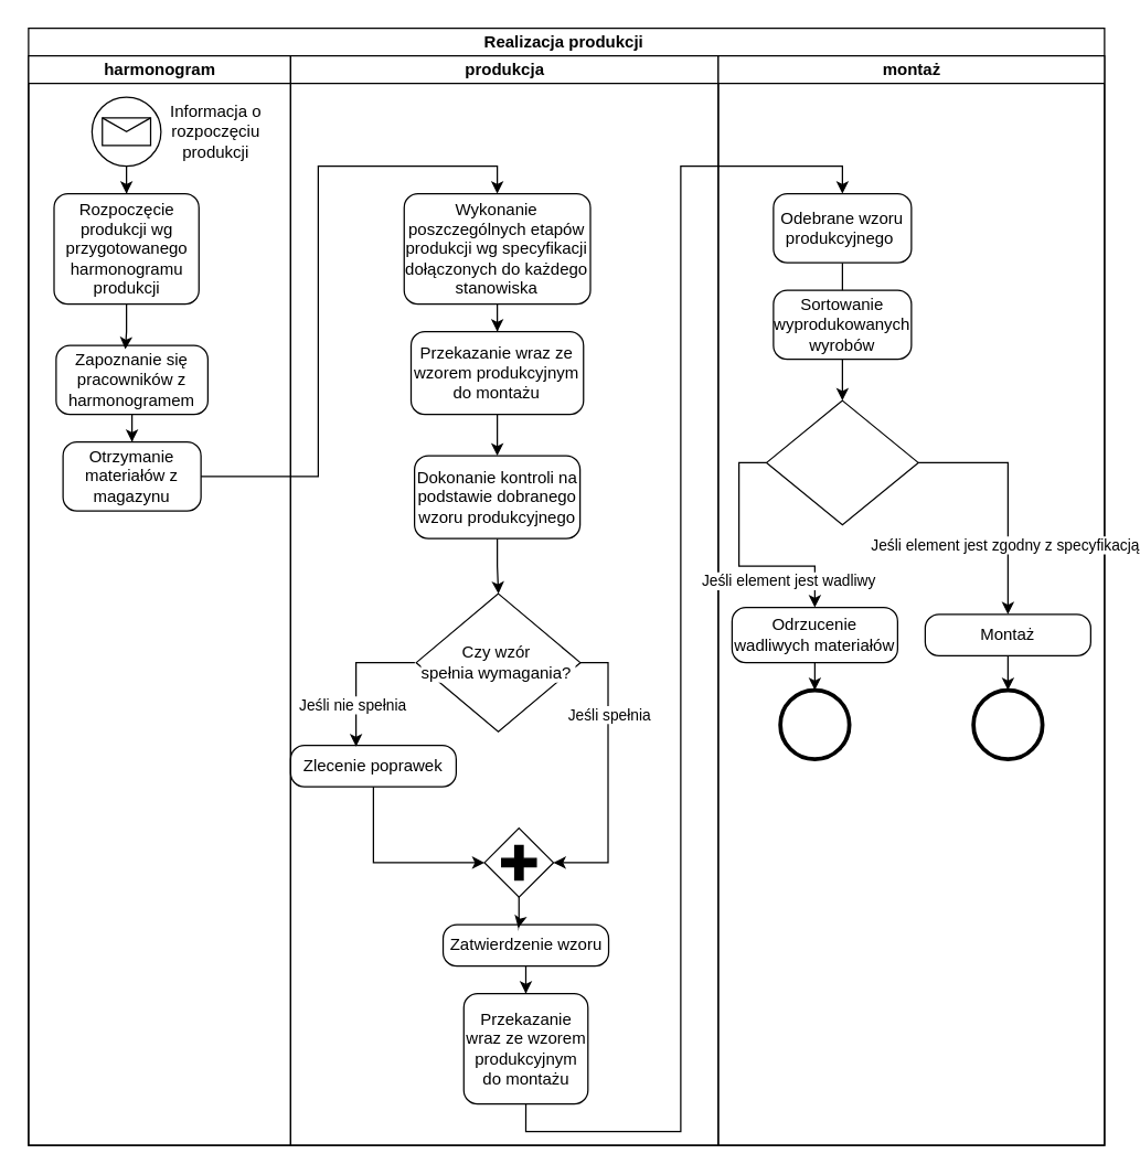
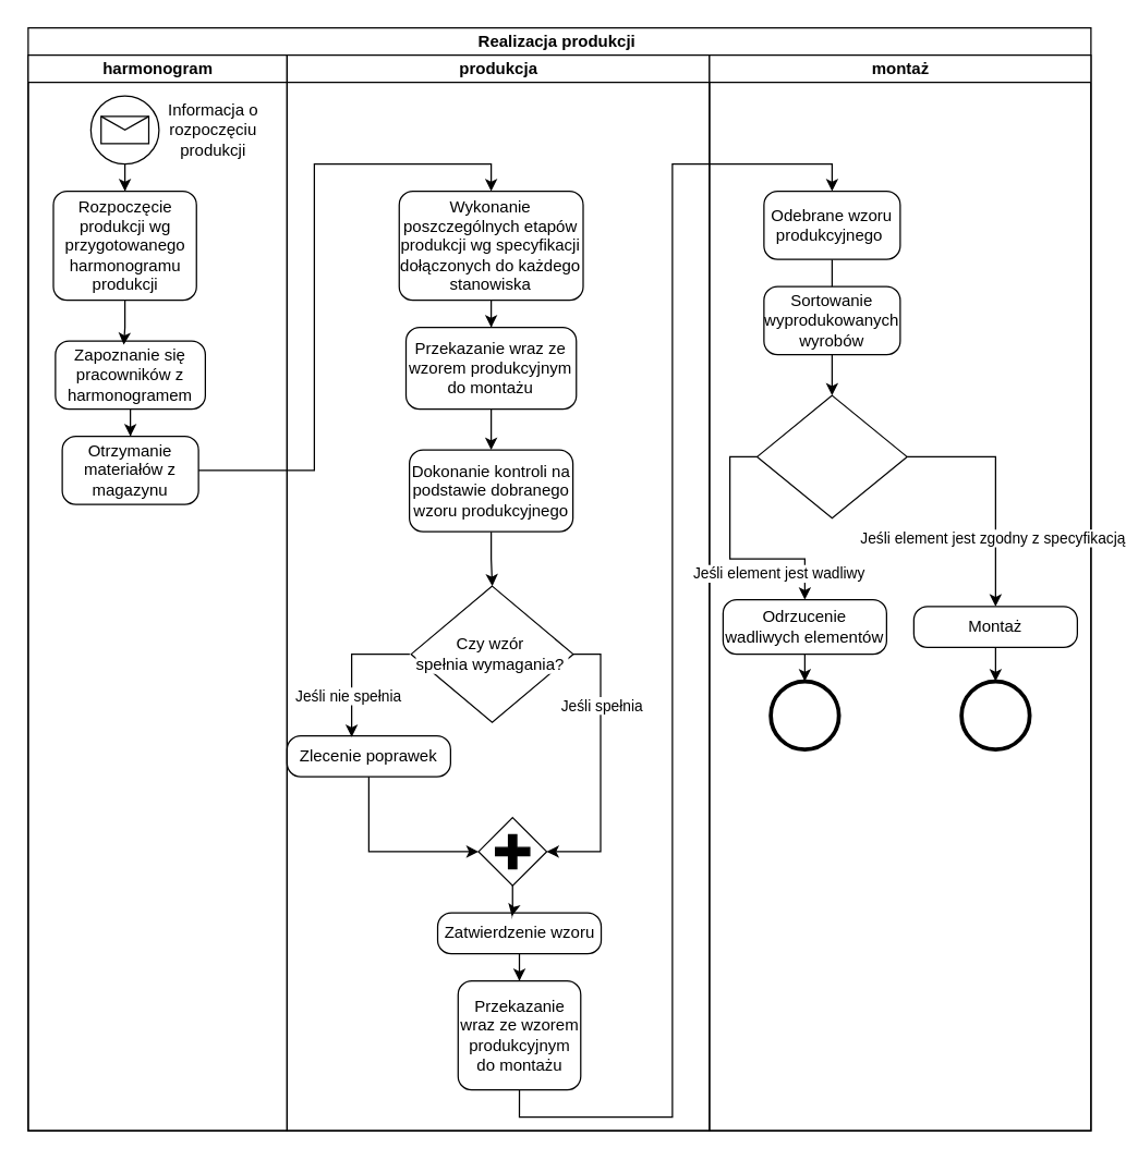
  <mxCell id="0" />
  <mxCell id="1" parent="0" />
  <mxCell id="2" value="Realizacja produkcji&amp;nbsp;" style="swimlane;html=1;childLayout=stackLayout;resizeParent=1;resizeParentMax=0;startSize=20;whiteSpace=wrap;" vertex="1" parent="1"><mxGeometry x="20" y="20" width="780" height="810" as="geometry" /></mxCell>
  <mxCell id="3" value="harmonogram" style="swimlane;html=1;startSize=20;" vertex="1" parent="2"><mxGeometry y="20" width="190" height="790" as="geometry" /></mxCell>
  <mxCell id="4" value="" style="points=[[0.145,0.145,0],[0.5,0,0],[0.855,0.145,0],[1,0.5,0],[0.855,0.855,0],[0.5,1,0],[0.145,0.855,0],[0,0.5,0]];shape=mxgraph.bpmn.event;html=1;verticalLabelPosition=bottom;labelBackgroundColor=#ffffff;verticalAlign=top;align=center;perimeter=ellipsePerimeter;outlineConnect=0;aspect=fixed;outline=standard;symbol=message;" vertex="1" parent="3"><mxGeometry x="46" y="30" width="50" height="50" as="geometry" /></mxCell>
  <mxCell id="5" value="Informacja o rozpoczęciu produkcji" style="text;html=1;strokeColor=none;fillColor=none;align=center;verticalAlign=middle;whiteSpace=wrap;rounded=0;" vertex="1" parent="3"><mxGeometry x="96" y="40" width="80" height="30" as="geometry" /></mxCell>
  <mxCell id="6" value="Rozpoczęcie produkcji wg przygotowanego harmonogramu produkcji" style="points=[[0.25,0,0],[0.5,0,0],[0.75,0,0],[1,0.25,0],[1,0.5,0],[1,0.75,0],[0.75,1,0],[0.5,1,0],[0.25,1,0],[0,0.75,0],[0,0.5,0],[0,0.25,0]];shape=mxgraph.bpmn.task;whiteSpace=wrap;rectStyle=rounded;size=10;html=1;container=1;expand=0;collapsible=0;taskMarker=abstract;" vertex="1" parent="3"><mxGeometry x="18.5" y="100" width="105" height="80" as="geometry" /></mxCell>
  <mxCell id="7" style="edgeStyle=orthogonalEdgeStyle;rounded=0;orthogonalLoop=1;jettySize=auto;html=1;entryX=0.5;entryY=0;entryDx=0;entryDy=0;entryPerimeter=0;" edge="1" parent="3" source="4" target="6"><mxGeometry relative="1" as="geometry" /></mxCell>
  <mxCell id="8" value="Zapoznanie się pracowników z harmonogramem" style="points=[[0.25,0,0],[0.5,0,0],[0.75,0,0],[1,0.25,0],[1,0.5,0],[1,0.75,0],[0.75,1,0],[0.5,1,0],[0.25,1,0],[0,0.75,0],[0,0.5,0],[0,0.25,0]];shape=mxgraph.bpmn.task;whiteSpace=wrap;rectStyle=rounded;size=10;html=1;container=1;expand=0;collapsible=0;taskMarker=abstract;" vertex="1" parent="3"><mxGeometry x="20" y="210" width="110" height="50" as="geometry" /></mxCell>
  <mxCell id="9" style="edgeStyle=orthogonalEdgeStyle;rounded=0;orthogonalLoop=1;jettySize=auto;html=1;entryX=0.456;entryY=0.056;entryDx=0;entryDy=0;entryPerimeter=0;" edge="1" parent="3" source="6" target="8"><mxGeometry relative="1" as="geometry" /></mxCell>
  <mxCell id="10" value="Otrzymanie materiałów z magazynu" style="points=[[0.25,0,0],[0.5,0,0],[0.75,0,0],[1,0.25,0],[1,0.5,0],[1,0.75,0],[0.75,1,0],[0.5,1,0],[0.25,1,0],[0,0.75,0],[0,0.5,0],[0,0.25,0]];shape=mxgraph.bpmn.task;whiteSpace=wrap;rectStyle=rounded;size=10;html=1;container=1;expand=0;collapsible=0;taskMarker=abstract;" vertex="1" parent="3"><mxGeometry x="25" y="280" width="100" height="50" as="geometry" /></mxCell>
  <mxCell id="11" style="edgeStyle=orthogonalEdgeStyle;rounded=0;orthogonalLoop=1;jettySize=auto;html=1;entryX=0.5;entryY=0;entryDx=0;entryDy=0;entryPerimeter=0;" edge="1" parent="3" source="8" target="10"><mxGeometry relative="1" as="geometry" /></mxCell>
  <mxCell id="12" value="produkcja" style="swimlane;html=1;startSize=20;" vertex="1" parent="2"><mxGeometry x="190" y="20" width="310" height="790" as="geometry" /></mxCell>
  <mxCell id="13" style="edgeStyle=orthogonalEdgeStyle;rounded=0;orthogonalLoop=1;jettySize=auto;html=1;" edge="1" parent="12" source="14" target="16"><mxGeometry relative="1" as="geometry" /></mxCell>
  <mxCell id="14" value="Wykonanie poszczególnych etapów produkcji wg specyfikacji dołączonych do każdego stanowiska" style="points=[[0.25,0,0],[0.5,0,0],[0.75,0,0],[1,0.25,0],[1,0.5,0],[1,0.75,0],[0.75,1,0],[0.5,1,0],[0.25,1,0],[0,0.75,0],[0,0.5,0],[0,0.25,0]];shape=mxgraph.bpmn.task;whiteSpace=wrap;rectStyle=rounded;size=10;html=1;container=1;expand=0;collapsible=0;taskMarker=abstract;" vertex="1" parent="12"><mxGeometry x="82.3" y="100" width="135" height="80" as="geometry" /></mxCell>
  <mxCell id="15" style="edgeStyle=orthogonalEdgeStyle;rounded=0;orthogonalLoop=1;jettySize=auto;html=1;entryX=0.5;entryY=0;entryDx=0;entryDy=0;entryPerimeter=0;" edge="1" parent="12" source="16" target="18"><mxGeometry relative="1" as="geometry"><mxPoint x="149.8" y="280" as="targetPoint" /></mxGeometry></mxCell>
  <mxCell id="16" value="Przekazanie wraz ze wzorem produkcyjnym do montażu" style="points=[[0.25,0,0],[0.5,0,0],[0.75,0,0],[1,0.25,0],[1,0.5,0],[1,0.75,0],[0.75,1,0],[0.5,1,0],[0.25,1,0],[0,0.75,0],[0,0.5,0],[0,0.25,0]];shape=mxgraph.bpmn.task;whiteSpace=wrap;rectStyle=rounded;size=10;html=1;container=1;expand=0;collapsible=0;taskMarker=abstract;" vertex="1" parent="12"><mxGeometry x="87.3" y="200" width="125" height="60" as="geometry" /></mxCell>
  <mxCell id="17" style="edgeStyle=orthogonalEdgeStyle;rounded=0;orthogonalLoop=1;jettySize=auto;html=1;" edge="1" parent="12" source="18" target="19"><mxGeometry relative="1" as="geometry" /></mxCell>
  <mxCell id="18" value="Dokonanie kontroli na podstawie dobranego wzoru produkcyjnego" style="points=[[0.25,0,0],[0.5,0,0],[0.75,0,0],[1,0.25,0],[1,0.5,0],[1,0.75,0],[0.75,1,0],[0.5,1,0],[0.25,1,0],[0,0.75,0],[0,0.5,0],[0,0.25,0]];shape=mxgraph.bpmn.task;whiteSpace=wrap;rectStyle=rounded;size=10;html=1;container=1;expand=0;collapsible=0;taskMarker=abstract;" vertex="1" parent="12"><mxGeometry x="89.8" y="290" width="120" height="60" as="geometry" /></mxCell>
  <mxCell id="19" value="" style="points=[[0.25,0.25,0],[0.5,0,0],[0.75,0.25,0],[1,0.5,0],[0.75,0.75,0],[0.5,1,0],[0.25,0.75,0],[0,0.5,0]];shape=mxgraph.bpmn.gateway2;html=1;verticalLabelPosition=bottom;labelBackgroundColor=#ffffff;verticalAlign=top;align=center;perimeter=rhombusPerimeter;outlineConnect=0;outline=none;symbol=none;" vertex="1" parent="12"><mxGeometry x="91.05" y="390" width="118.95" height="100" as="geometry" /></mxCell>
  <mxCell id="20" value="Zlecenie poprawek" style="points=[[0.25,0,0],[0.5,0,0],[0.75,0,0],[1,0.25,0],[1,0.5,0],[1,0.75,0],[0.75,1,0],[0.5,1,0],[0.25,1,0],[0,0.75,0],[0,0.5,0],[0,0.25,0]];shape=mxgraph.bpmn.task;whiteSpace=wrap;rectStyle=rounded;size=10;html=1;container=1;expand=0;collapsible=0;taskMarker=abstract;" vertex="1" parent="12"><mxGeometry y="500" width="120" height="30" as="geometry" /></mxCell>
  <mxCell id="21" style="edgeStyle=orthogonalEdgeStyle;rounded=0;orthogonalLoop=1;jettySize=auto;html=1;entryX=0.395;entryY=0.027;entryDx=0;entryDy=0;entryPerimeter=0;" edge="1" parent="12" target="20"><mxGeometry relative="1" as="geometry"><mxPoint x="90" y="440" as="sourcePoint" /><mxPoint x="40" y="490" as="targetPoint" /><Array as="points"><mxPoint x="47" y="440" /></Array></mxGeometry></mxCell>
  <mxCell id="22" value="Jeśli nie spełnia" style="edgeLabel;html=1;align=center;verticalAlign=middle;resizable=0;points=[];" vertex="1" connectable="0" parent="21"><mxGeometry x="0.006" y="-3" relative="1" as="geometry"><mxPoint y="21" as="offset" /></mxGeometry></mxCell>
  <mxCell id="23" value="&lt;span style=&quot;text-wrap: nowrap; background-color: rgb(255, 255, 255);&quot;&gt;Czy wzór&amp;nbsp;&lt;/span&gt;&lt;div&gt;&lt;span style=&quot;text-wrap: nowrap; background-color: rgb(255, 255, 255);&quot;&gt;spełnia wymagania?&amp;nbsp;&lt;/span&gt;&lt;/div&gt;" style="text;html=1;strokeColor=none;fillColor=none;align=center;verticalAlign=middle;whiteSpace=wrap;rounded=0;" vertex="1" parent="12"><mxGeometry x="110.53" y="425" width="80" height="30" as="geometry" /></mxCell>
  <mxCell id="24" value="" style="points=[[0.25,0.25,0],[0.5,0,0],[0.75,0.25,0],[1,0.5,0],[0.75,0.75,0],[0.5,1,0],[0.25,0.75,0],[0,0.5,0]];shape=mxgraph.bpmn.gateway2;html=1;verticalLabelPosition=bottom;labelBackgroundColor=#ffffff;verticalAlign=top;align=center;perimeter=rhombusPerimeter;outlineConnect=0;outline=none;symbol=none;gwType=parallel;" vertex="1" parent="12"><mxGeometry x="140.53" y="560" width="50" height="50" as="geometry" /></mxCell>
  <mxCell id="25" style="edgeStyle=orthogonalEdgeStyle;rounded=0;orthogonalLoop=1;jettySize=auto;html=1;entryX=1;entryY=0.5;entryDx=0;entryDy=0;entryPerimeter=0;exitX=1;exitY=0.5;exitDx=0;exitDy=0;exitPerimeter=0;" edge="1" parent="12" source="19" target="24"><mxGeometry relative="1" as="geometry" /></mxCell>
  <mxCell id="26" value="Jeśli spełnia" style="edgeLabel;html=1;align=center;verticalAlign=middle;resizable=0;points=[];" vertex="1" connectable="0" parent="25"><mxGeometry x="-0.436" relative="1" as="geometry"><mxPoint as="offset" /></mxGeometry></mxCell>
  <mxCell id="27" style="edgeStyle=orthogonalEdgeStyle;rounded=0;orthogonalLoop=1;jettySize=auto;html=1;entryX=0;entryY=0.5;entryDx=0;entryDy=0;entryPerimeter=0;exitX=0.5;exitY=1;exitDx=0;exitDy=0;exitPerimeter=0;" edge="1" parent="12" source="20" target="24"><mxGeometry relative="1" as="geometry" /></mxCell>
  <mxCell id="28" value="Zatwierdzenie wzoru" style="points=[[0.25,0,0],[0.5,0,0],[0.75,0,0],[1,0.25,0],[1,0.5,0],[1,0.75,0],[0.75,1,0],[0.5,1,0],[0.25,1,0],[0,0.75,0],[0,0.5,0],[0,0.25,0]];shape=mxgraph.bpmn.task;whiteSpace=wrap;rectStyle=rounded;size=10;html=1;container=1;expand=0;collapsible=0;taskMarker=abstract;" vertex="1" parent="12"><mxGeometry x="110.53" y="630" width="120" height="30" as="geometry" /></mxCell>
  <mxCell id="29" style="edgeStyle=orthogonalEdgeStyle;rounded=0;orthogonalLoop=1;jettySize=auto;html=1;entryX=0.454;entryY=0.08;entryDx=0;entryDy=0;entryPerimeter=0;" edge="1" parent="12" source="24" target="28"><mxGeometry relative="1" as="geometry" /></mxCell>
  <mxCell id="30" value="Przekazanie wraz ze wzorem produkcyjnym do montażu" style="points=[[0.25,0,0],[0.5,0,0],[0.75,0,0],[1,0.25,0],[1,0.5,0],[1,0.75,0],[0.75,1,0],[0.5,1,0],[0.25,1,0],[0,0.75,0],[0,0.5,0],[0,0.25,0]];shape=mxgraph.bpmn.task;whiteSpace=wrap;rectStyle=rounded;size=10;html=1;container=1;expand=0;collapsible=0;taskMarker=abstract;" vertex="1" parent="12"><mxGeometry x="125.53" y="680" width="90" height="80" as="geometry" /></mxCell>
  <mxCell id="31" style="edgeStyle=orthogonalEdgeStyle;rounded=0;orthogonalLoop=1;jettySize=auto;html=1;entryX=0.5;entryY=0;entryDx=0;entryDy=0;entryPerimeter=0;" edge="1" parent="12" source="28" target="30"><mxGeometry relative="1" as="geometry" /></mxCell>
  <mxCell id="32" style="edgeStyle=orthogonalEdgeStyle;rounded=0;orthogonalLoop=1;jettySize=auto;html=1;entryX=0.5;entryY=0;entryDx=0;entryDy=0;entryPerimeter=0;" edge="1" parent="2" source="10" target="14"><mxGeometry relative="1" as="geometry"><Array as="points"><mxPoint x="210" y="325" /><mxPoint x="210" y="100" /><mxPoint x="340" y="100" /></Array></mxGeometry></mxCell>
  <mxCell id="33" style="edgeStyle=orthogonalEdgeStyle;rounded=0;orthogonalLoop=1;jettySize=auto;html=1;entryX=0.5;entryY=0;entryDx=0;entryDy=0;entryPerimeter=0;exitX=0.5;exitY=1;exitDx=0;exitDy=0;exitPerimeter=0;" edge="1" parent="2" source="30" target="36"><mxGeometry relative="1" as="geometry" /></mxCell>
  <mxCell id="34" value="montaż" style="swimlane;html=1;startSize=20;" vertex="1" parent="2"><mxGeometry x="500" y="20" width="280" height="790" as="geometry" /></mxCell>
  <mxCell id="35" style="edgeStyle=orthogonalEdgeStyle;rounded=0;orthogonalLoop=1;jettySize=auto;html=1;endArrow=none;" edge="1" parent="34" source="36" target="37"><mxGeometry relative="1" as="geometry" /></mxCell>
  <mxCell id="36" value="Odebrane wzoru produkcyjnego&amp;nbsp;" style="points=[[0.25,0,0],[0.5,0,0],[0.75,0,0],[1,0.25,0],[1,0.5,0],[1,0.75,0],[0.75,1,0],[0.5,1,0],[0.25,1,0],[0,0.75,0],[0,0.5,0],[0,0.25,0]];shape=mxgraph.bpmn.task;whiteSpace=wrap;rectStyle=rounded;size=10;html=1;container=1;expand=0;collapsible=0;taskMarker=abstract;" vertex="1" parent="34"><mxGeometry x="40" y="100" width="100" height="50" as="geometry" /></mxCell>
  <mxCell id="37" value="Sortowanie wyprodukowanych wyrobów" style="points=[[0.25,0,0],[0.5,0,0],[0.75,0,0],[1,0.25,0],[1,0.5,0],[1,0.75,0],[0.75,1,0],[0.5,1,0],[0.25,1,0],[0,0.75,0],[0,0.5,0],[0,0.25,0]];shape=mxgraph.bpmn.task;whiteSpace=wrap;rectStyle=rounded;size=10;html=1;container=1;expand=0;collapsible=0;taskMarker=abstract;" vertex="1" parent="34"><mxGeometry x="40" y="170" width="100" height="50" as="geometry" /></mxCell>
  <mxCell id="38" value="" style="points=[[0.25,0.25,0],[0.5,0,0],[0.75,0.25,0],[1,0.5,0],[0.75,0.75,0],[0.5,1,0],[0.25,0.75,0],[0,0.5,0]];shape=mxgraph.bpmn.gateway2;html=1;verticalLabelPosition=bottom;labelBackgroundColor=#ffffff;verticalAlign=top;align=center;perimeter=rhombusPerimeter;outlineConnect=0;outline=none;symbol=none;" vertex="1" parent="34"><mxGeometry x="35" y="250" width="110" height="90" as="geometry" /></mxCell>
  <mxCell id="39" style="edgeStyle=orthogonalEdgeStyle;rounded=0;orthogonalLoop=1;jettySize=auto;html=1;exitX=0;exitY=0.5;exitDx=0;exitDy=0;exitPerimeter=0;entryX=0.5;entryY=0;entryDx=0;entryDy=0;entryPerimeter=0;" edge="1" parent="34" source="38" target="43"><mxGeometry relative="1" as="geometry"><mxPoint x="70.04" y="390" as="targetPoint" /></mxGeometry></mxCell>
  <mxCell id="40" value="Jeśli element jest wadliwy" style="edgeLabel;html=1;align=center;verticalAlign=middle;resizable=0;points=[];" vertex="1" connectable="0" parent="39"><mxGeometry x="-0.354" y="-3" relative="1" as="geometry"><mxPoint x="38" y="47" as="offset" /></mxGeometry></mxCell>
  <mxCell id="41" style="edgeStyle=orthogonalEdgeStyle;rounded=0;orthogonalLoop=1;jettySize=auto;html=1;entryX=0.5;entryY=0;entryDx=0;entryDy=0;entryPerimeter=0;" edge="1" parent="34" source="37" target="38"><mxGeometry relative="1" as="geometry" /></mxCell>
  <mxCell id="42" style="edgeStyle=orthogonalEdgeStyle;rounded=0;orthogonalLoop=1;jettySize=auto;html=1;" edge="1" parent="34" source="43" target="45"><mxGeometry relative="1" as="geometry" /></mxCell>
- <mxCell id="43" value="Odrzucenie wadliwych materiałów" style="points=[[0.25,0,0],[0.5,0,0],[0.75,0,0],[1,0.25,0],[1,0.5,0],[1,0.75,0],[0.75,1,0],[0.5,1,0],[0.25,1,0],[0,0.75,0],[0,0.5,0],[0,0.25,0]];shape=mxgraph.bpmn.task;whiteSpace=wrap;rectStyle=rounded;size=10;html=1;container=1;expand=0;collapsible=0;taskMarker=abstract;" vertex="1" parent="34"><mxGeometry x="10" y="400" width="120" height="40" as="geometry" /></mxCell>
+ <mxCell id="43" value="Odrzucenie wadliwych elementów" style="points=[[0.25,0,0],[0.5,0,0],[0.75,0,0],[1,0.25,0],[1,0.5,0],[1,0.75,0],[0.75,1,0],[0.5,1,0],[0.25,1,0],[0,0.75,0],[0,0.5,0],[0,0.25,0]];shape=mxgraph.bpmn.task;whiteSpace=wrap;rectStyle=rounded;size=10;html=1;container=1;expand=0;collapsible=0;taskMarker=abstract;" vertex="1" parent="34"><mxGeometry x="10" y="400" width="120" height="40" as="geometry" /></mxCell>
  <mxCell id="44" value="Montaż" style="points=[[0.25,0,0],[0.5,0,0],[0.75,0,0],[1,0.25,0],[1,0.5,0],[1,0.75,0],[0.75,1,0],[0.5,1,0],[0.25,1,0],[0,0.75,0],[0,0.5,0],[0,0.25,0]];shape=mxgraph.bpmn.task;whiteSpace=wrap;rectStyle=rounded;size=10;html=1;container=1;expand=0;collapsible=0;taskMarker=abstract;" vertex="1" parent="34"><mxGeometry x="150" y="405" width="120" height="30" as="geometry" /></mxCell>
  <mxCell id="45" value="" style="points=[[0.145,0.145,0],[0.5,0,0],[0.855,0.145,0],[1,0.5,0],[0.855,0.855,0],[0.5,1,0],[0.145,0.855,0],[0,0.5,0]];shape=mxgraph.bpmn.event;html=1;verticalLabelPosition=bottom;labelBackgroundColor=#ffffff;verticalAlign=top;align=center;perimeter=ellipsePerimeter;outlineConnect=0;aspect=fixed;outline=end;symbol=terminate2;" vertex="1" parent="34"><mxGeometry x="45" y="460" width="50" height="50" as="geometry" /></mxCell>
  <mxCell id="46" style="edgeStyle=orthogonalEdgeStyle;rounded=0;orthogonalLoop=1;jettySize=auto;html=1;entryX=0.5;entryY=0;entryDx=0;entryDy=0;entryPerimeter=0;" edge="1" parent="34" source="38" target="44"><mxGeometry relative="1" as="geometry" /></mxCell>
  <mxCell id="47" value="Jeśli element jest zgodny z specyfikacją" style="edgeLabel;html=1;align=center;verticalAlign=middle;resizable=0;points=[];" vertex="1" connectable="0" parent="46"><mxGeometry x="0.413" y="-3" relative="1" as="geometry"><mxPoint as="offset" /></mxGeometry></mxCell>
  <mxCell id="48" value="" style="points=[[0.145,0.145,0],[0.5,0,0],[0.855,0.145,0],[1,0.5,0],[0.855,0.855,0],[0.5,1,0],[0.145,0.855,0],[0,0.5,0]];shape=mxgraph.bpmn.event;html=1;verticalLabelPosition=bottom;labelBackgroundColor=#ffffff;verticalAlign=top;align=center;perimeter=ellipsePerimeter;outlineConnect=0;aspect=fixed;outline=end;symbol=terminate2;" vertex="1" parent="34"><mxGeometry x="185" y="460" width="50" height="50" as="geometry" /></mxCell>
  <mxCell id="49" style="edgeStyle=orthogonalEdgeStyle;rounded=0;orthogonalLoop=1;jettySize=auto;html=1;entryX=0.5;entryY=0;entryDx=0;entryDy=0;entryPerimeter=0;" edge="1" parent="34" source="44" target="48"><mxGeometry relative="1" as="geometry" /></mxCell>
